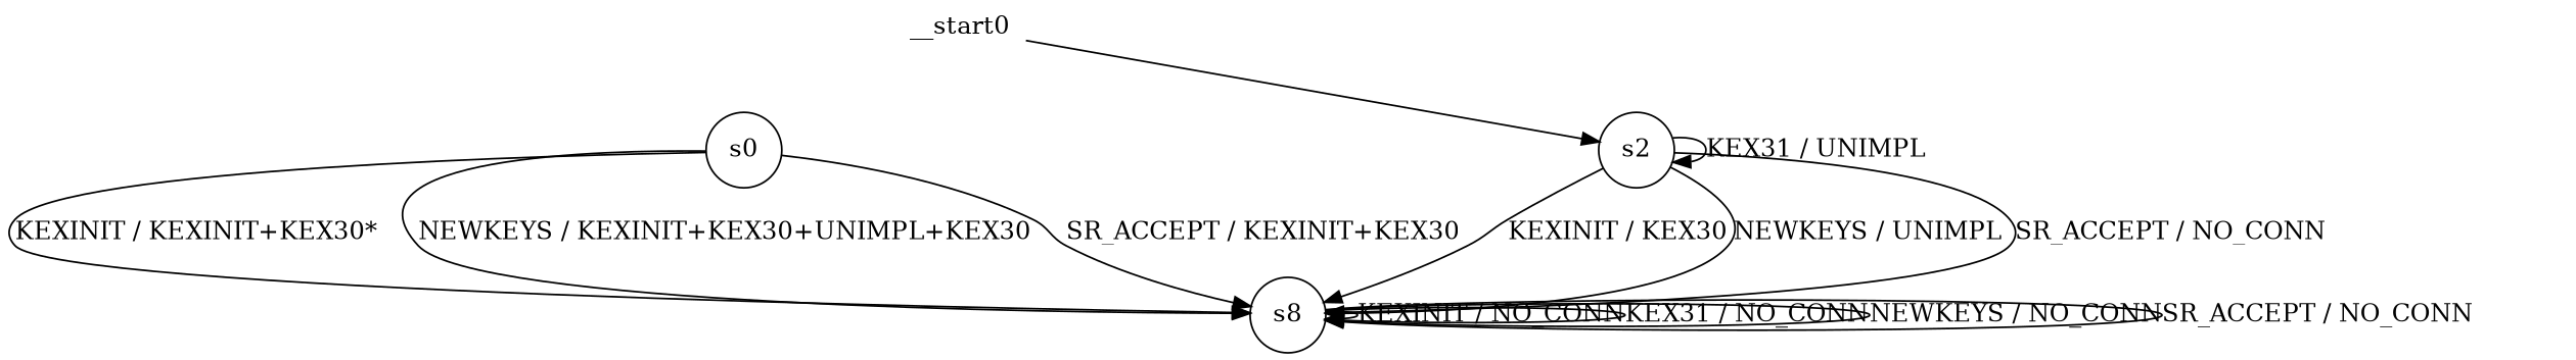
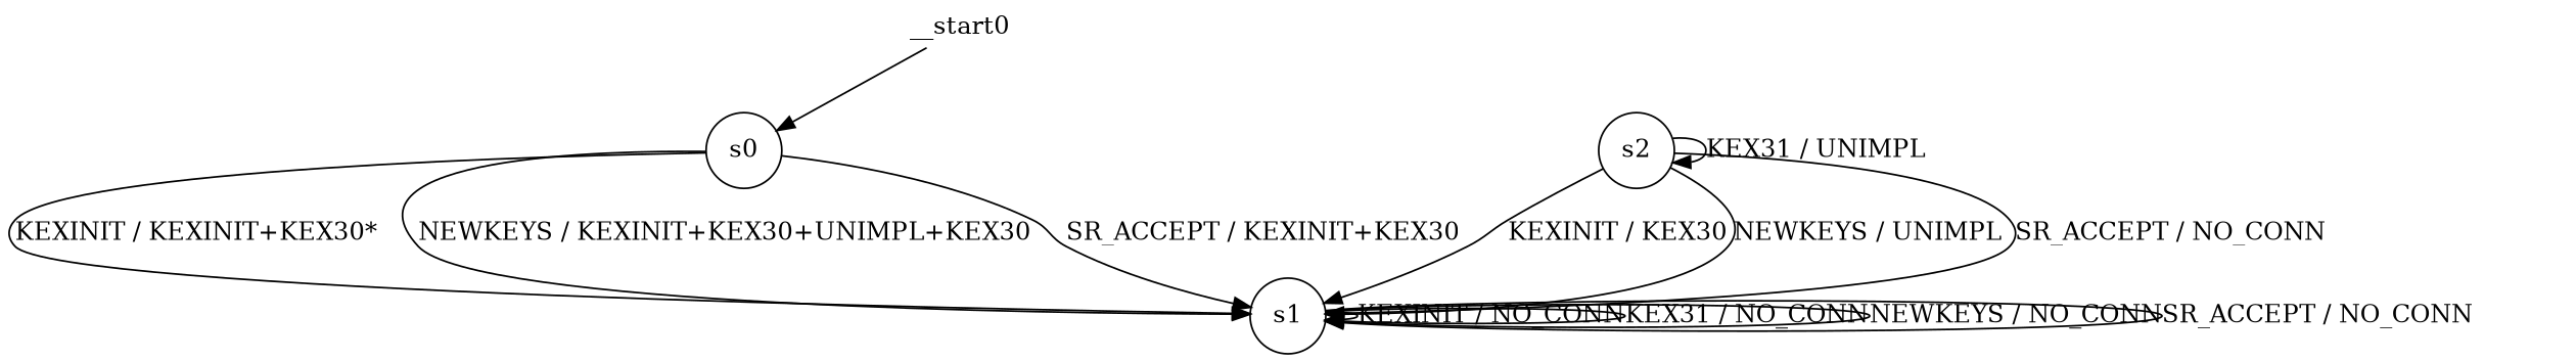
  digraph {
    node [shape=circle]
    n1 [label=s0]
-   n2 [label=s8]
+   n2 [label=s1]
    n3 [label=s2]
    __start0 [height=0 shape=none width=0]
    n1 -> n2 [label="KEXINIT / KEXINIT+KEX30*"]
    n1 -> n2 [label="NEWKEYS / KEXINIT+KEX30+UNIMPL+KEX30"]
    n1 -> n2 [label="SR_ACCEPT / KEXINIT+KEX30"]
    n2 -> n2 [label="KEXINIT / NO_CONN"]
    n2 -> n2 [label="KEX31 / NO_CONN"]
    n2 -> n2 [label="NEWKEYS / NO_CONN"]
    n2 -> n2 [label="SR_ACCEPT / NO_CONN"]
    n3 -> n2 [label="KEXINIT / KEX30"]
    n3 -> n2 [label="NEWKEYS / UNIMPL"]
    n3 -> n2 [label="SR_ACCEPT / NO_CONN"]
    n3 -> n3 [label="KEX31 / UNIMPL"]
-   __start0 -> n3
+   __start0 -> n1
  }
